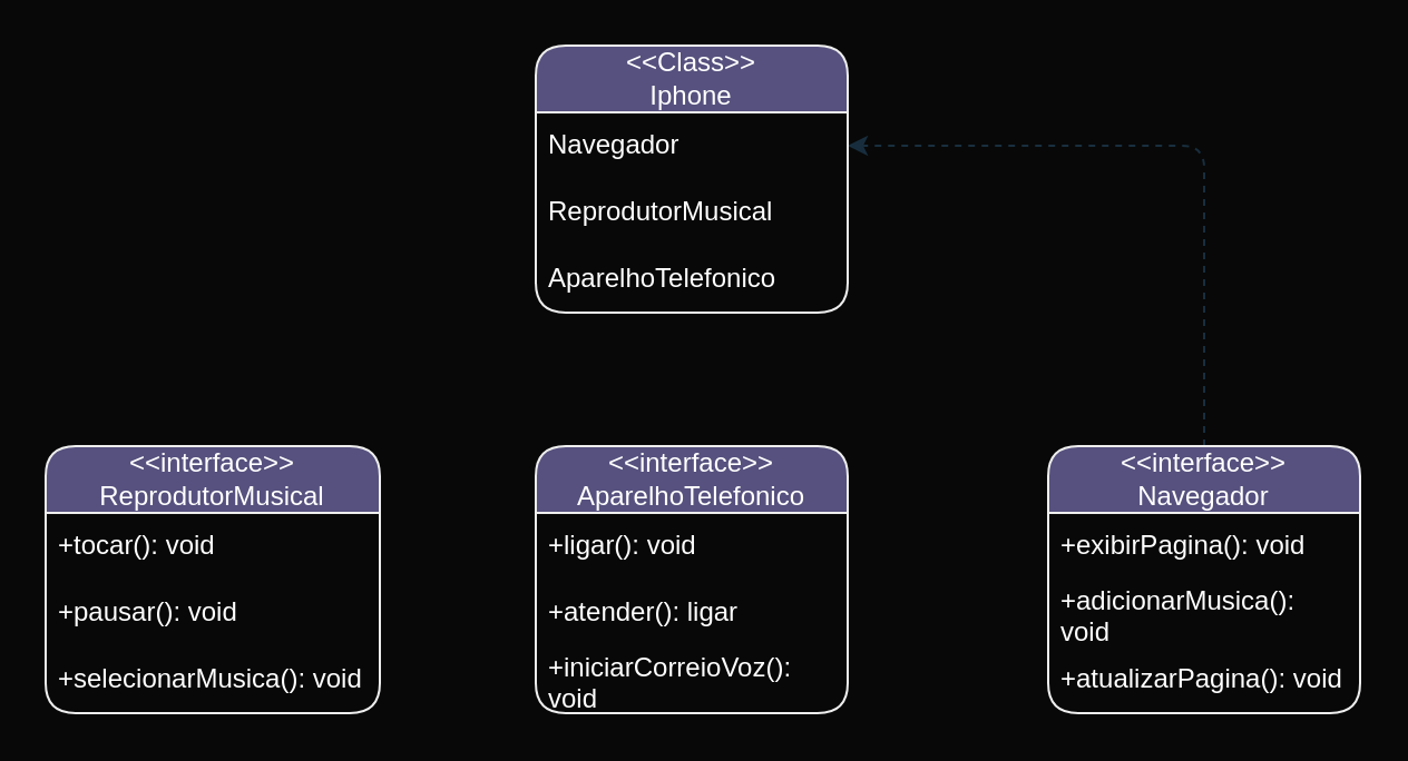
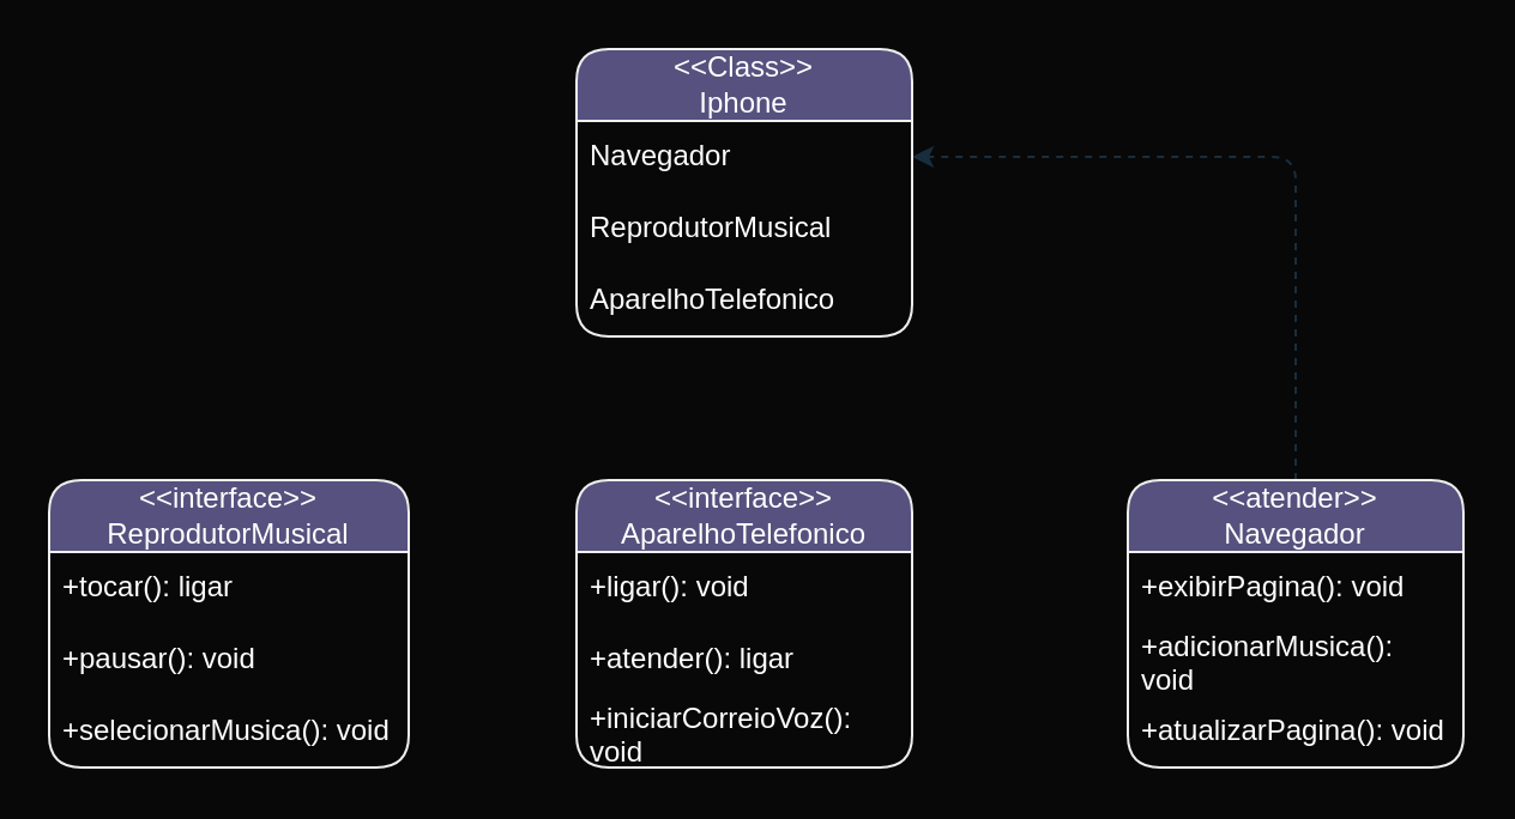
  <mxCell id="0" />
  <mxCell id="1" parent="0" />
  <mxCell id="2" style="edgeStyle=orthogonalEdgeStyle;rounded=1;orthogonalLoop=1;jettySize=auto;html=1;labelBackgroundColor=none;fontColor=default;strokeColor=#182E3E;dashed=1;" edge="1" parent="1" source="3" target="16"><mxGeometry relative="1" as="geometry" /></mxCell>
- <mxCell id="3" value="&amp;lt;&amp;lt;interface&amp;gt;&amp;gt;&lt;br style=&quot;border-color: var(--border-color);&quot;&gt;Navegador" style="swimlane;fontStyle=0;childLayout=stackLayout;horizontal=1;startSize=30;horizontalStack=0;resizeParent=1;resizeParentMax=0;resizeLast=0;collapsible=1;marginBottom=0;whiteSpace=wrap;html=1;rounded=1;labelBackgroundColor=none;fillColor=#56517E;strokeColor=#EEEEEE;fontColor=#FFFFFF;" vertex="1" parent="1"><mxGeometry x="470" y="200" width="140" height="120" as="geometry" /></mxCell>
+ <mxCell id="3" value="&amp;lt;&amp;lt;atender&amp;gt;&amp;gt;&lt;br style=&quot;border-color: var(--border-color);&quot;&gt;Navegador" style="swimlane;fontStyle=0;childLayout=stackLayout;horizontal=1;startSize=30;horizontalStack=0;resizeParent=1;resizeParentMax=0;resizeLast=0;collapsible=1;marginBottom=0;whiteSpace=wrap;html=1;rounded=1;labelBackgroundColor=none;fillColor=#56517E;strokeColor=#EEEEEE;fontColor=#FFFFFF;" vertex="1" parent="1"><mxGeometry x="470" y="200" width="140" height="120" as="geometry" /></mxCell>
  <mxCell id="4" value="+exibirPagina(): void" style="text;strokeColor=none;fillColor=none;align=left;verticalAlign=middle;spacingLeft=4;spacingRight=4;overflow=hidden;points=[[0,0.5],[1,0.5]];portConstraint=eastwest;rotatable=0;whiteSpace=wrap;html=1;rounded=1;labelBackgroundColor=none;fontColor=#FFFFFF;" vertex="1" parent="3"><mxGeometry y="30" width="140" height="30" as="geometry" /></mxCell>
  <mxCell id="5" value="+adicionarMusica(): void" style="text;strokeColor=none;fillColor=none;align=left;verticalAlign=middle;spacingLeft=4;spacingRight=4;overflow=hidden;points=[[0,0.5],[1,0.5]];portConstraint=eastwest;rotatable=0;whiteSpace=wrap;html=1;rounded=1;labelBackgroundColor=none;fontColor=#FFFFFF;" vertex="1" parent="3"><mxGeometry y="60" width="140" height="30" as="geometry" /></mxCell>
  <mxCell id="6" value="+atualizarPagina(): void" style="text;strokeColor=none;fillColor=none;align=left;verticalAlign=middle;spacingLeft=4;spacingRight=4;overflow=hidden;points=[[0,0.5],[1,0.5]];portConstraint=eastwest;rotatable=0;whiteSpace=wrap;html=1;rounded=1;labelBackgroundColor=none;fontColor=#FFFFFF;" vertex="1" parent="3"><mxGeometry y="90" width="140" height="30" as="geometry" /></mxCell>
  <mxCell id="7" value="&amp;lt;&amp;lt;interface&amp;gt;&amp;gt;&lt;br style=&quot;border-color: var(--border-color);&quot;&gt;AparelhoTelefonico" style="swimlane;fontStyle=0;childLayout=stackLayout;horizontal=1;startSize=30;horizontalStack=0;resizeParent=1;resizeParentMax=0;resizeLast=0;collapsible=1;marginBottom=0;whiteSpace=wrap;html=1;rounded=1;labelBackgroundColor=none;fillColor=#56517E;strokeColor=#EEEEEE;fontColor=#FFFFFF;" vertex="1" parent="1"><mxGeometry x="240" y="200" width="140" height="120" as="geometry" /></mxCell>
  <mxCell id="8" value="+ligar(): void" style="text;strokeColor=none;fillColor=none;align=left;verticalAlign=middle;spacingLeft=4;spacingRight=4;overflow=hidden;points=[[0,0.5],[1,0.5]];portConstraint=eastwest;rotatable=0;whiteSpace=wrap;html=1;rounded=1;labelBackgroundColor=none;fontColor=#FFFFFF;" vertex="1" parent="7"><mxGeometry y="30" width="140" height="30" as="geometry" /></mxCell>
  <mxCell id="9" value="+atender(): ligar" style="text;strokeColor=none;fillColor=none;align=left;verticalAlign=middle;spacingLeft=4;spacingRight=4;overflow=hidden;points=[[0,0.5],[1,0.5]];portConstraint=eastwest;rotatable=0;whiteSpace=wrap;html=1;rounded=1;labelBackgroundColor=none;fontColor=#FFFFFF;" vertex="1" parent="7"><mxGeometry y="60" width="140" height="30" as="geometry" /></mxCell>
  <mxCell id="10" value="+iniciarCorreioVoz(): void" style="text;strokeColor=none;fillColor=none;align=left;verticalAlign=middle;spacingLeft=4;spacingRight=4;overflow=hidden;points=[[0,0.5],[1,0.5]];portConstraint=eastwest;rotatable=0;whiteSpace=wrap;html=1;rounded=1;labelBackgroundColor=none;fontColor=#FFFFFF;" vertex="1" parent="7"><mxGeometry y="90" width="140" height="30" as="geometry" /></mxCell>
  <mxCell id="11" value="&amp;lt;&amp;lt;interface&amp;gt;&amp;gt;&lt;br style=&quot;border-color: var(--border-color);&quot;&gt;ReprodutorMusical" style="swimlane;fontStyle=0;childLayout=stackLayout;horizontal=1;startSize=30;horizontalStack=0;resizeParent=1;resizeParentMax=0;resizeLast=0;collapsible=1;marginBottom=0;whiteSpace=wrap;html=1;rounded=1;labelBackgroundColor=none;fillColor=#56517E;strokeColor=#EEEEEE;fontColor=#FFFFFF;" vertex="1" parent="1"><mxGeometry x="20" y="200" width="150" height="120" as="geometry" /></mxCell>
- <mxCell id="12" value="+tocar(): void" style="text;strokeColor=none;fillColor=none;align=left;verticalAlign=middle;spacingLeft=4;spacingRight=4;overflow=hidden;points=[[0,0.5],[1,0.5]];portConstraint=eastwest;rotatable=0;whiteSpace=wrap;html=1;rounded=1;labelBackgroundColor=none;fontColor=#FFFFFF;" vertex="1" parent="11"><mxGeometry y="30" width="150" height="30" as="geometry" /></mxCell>
+ <mxCell id="12" value="+tocar(): ligar" style="text;strokeColor=none;fillColor=none;align=left;verticalAlign=middle;spacingLeft=4;spacingRight=4;overflow=hidden;points=[[0,0.5],[1,0.5]];portConstraint=eastwest;rotatable=0;whiteSpace=wrap;html=1;rounded=1;labelBackgroundColor=none;fontColor=#FFFFFF;" vertex="1" parent="11"><mxGeometry y="30" width="150" height="30" as="geometry" /></mxCell>
  <mxCell id="13" value="+pausar(): void" style="text;strokeColor=none;fillColor=none;align=left;verticalAlign=middle;spacingLeft=4;spacingRight=4;overflow=hidden;points=[[0,0.5],[1,0.5]];portConstraint=eastwest;rotatable=0;whiteSpace=wrap;html=1;rounded=1;labelBackgroundColor=none;fontColor=#FFFFFF;" vertex="1" parent="11"><mxGeometry y="60" width="150" height="30" as="geometry" /></mxCell>
  <mxCell id="14" value="+selecionarMusica(): void" style="text;strokeColor=none;fillColor=none;align=left;verticalAlign=middle;spacingLeft=4;spacingRight=4;overflow=hidden;points=[[0,0.5],[1,0.5]];portConstraint=eastwest;rotatable=0;whiteSpace=wrap;html=1;rounded=1;labelBackgroundColor=none;fontColor=#FFFFFF;" vertex="1" parent="11"><mxGeometry y="90" width="150" height="30" as="geometry" /></mxCell>
  <mxCell id="15" value="&amp;lt;&amp;lt;Class&amp;gt;&amp;gt;&lt;br&gt;Iphone" style="swimlane;fontStyle=0;childLayout=stackLayout;horizontal=1;startSize=30;horizontalStack=0;resizeParent=1;resizeParentMax=0;resizeLast=0;collapsible=1;marginBottom=0;whiteSpace=wrap;html=1;rounded=1;labelBackgroundColor=none;fillColor=#56517E;strokeColor=#EEEEEE;fontColor=#FFFFFF;" vertex="1" parent="1"><mxGeometry x="240" y="20" width="140" height="120" as="geometry" /></mxCell>
  <mxCell id="16" value="Navegador" style="text;strokeColor=none;fillColor=none;align=left;verticalAlign=middle;spacingLeft=4;spacingRight=4;overflow=hidden;points=[[0,0.5],[1,0.5]];portConstraint=eastwest;rotatable=0;whiteSpace=wrap;html=1;rounded=1;labelBackgroundColor=none;fontColor=#FFFFFF;" vertex="1" parent="15"><mxGeometry y="30" width="140" height="30" as="geometry" /></mxCell>
  <mxCell id="17" value="ReprodutorMusical" style="text;strokeColor=none;fillColor=none;align=left;verticalAlign=middle;spacingLeft=4;spacingRight=4;overflow=hidden;points=[[0,0.5],[1,0.5]];portConstraint=eastwest;rotatable=0;whiteSpace=wrap;html=1;rounded=1;labelBackgroundColor=none;fontColor=#FFFFFF;" vertex="1" parent="15"><mxGeometry y="60" width="140" height="30" as="geometry" /></mxCell>
  <mxCell id="18" value="AparelhoTelefonico" style="text;strokeColor=none;fillColor=none;align=left;verticalAlign=middle;spacingLeft=4;spacingRight=4;overflow=hidden;points=[[0,0.5],[1,0.5]];portConstraint=eastwest;rotatable=0;whiteSpace=wrap;html=1;rounded=1;labelBackgroundColor=none;fontColor=#FFFFFF;" vertex="1" parent="15"><mxGeometry y="90" width="140" height="30" as="geometry" /></mxCell>
